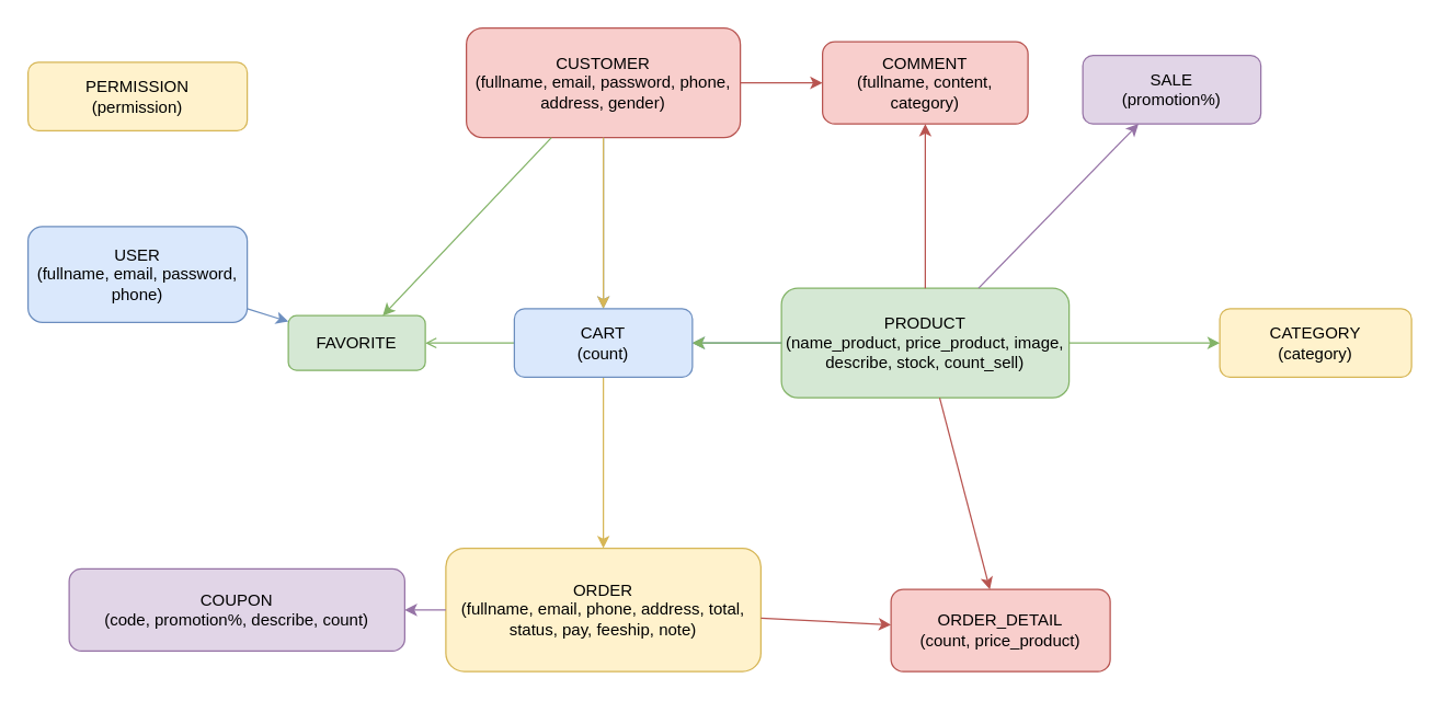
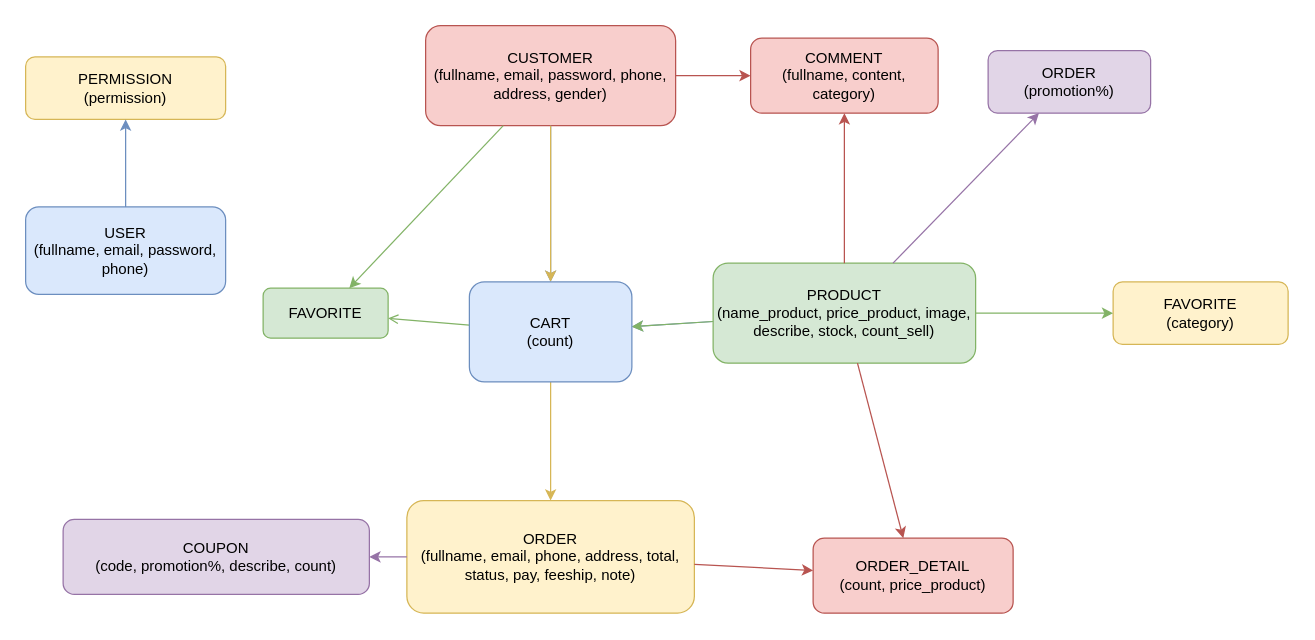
  <mxCell id="0" />
  <mxCell id="1" parent="0" />
  <mxCell id="2" value="USER&#10;(fullname, email, password, phone)" style="shape=rectangle;rounded=1;whiteSpace=wrap;fillColor=#dae8fc;strokeColor=#6c8ebf;" parent="1" vertex="1"><mxGeometry x="20" y="165" width="160" height="70" as="geometry" /></mxCell>
  <mxCell id="3" value="PERMISSION&#10;(permission)" style="shape=rectangle;rounded=1;whiteSpace=wrap;fillColor=#fff2cc;strokeColor=#d6b656;" parent="1" vertex="1"><mxGeometry x="20" y="45" width="160" height="50" as="geometry" /></mxCell>
  <mxCell id="4" value="CUSTOMER&#10;(fullname, email, password, phone, address, gender)" style="shape=rectangle;rounded=1;whiteSpace=wrap;fillColor=#f8cecc;strokeColor=#b85450;" parent="1" vertex="1"><mxGeometry x="340" y="20" width="200" height="80" as="geometry" /></mxCell>
  <mxCell id="5" value="PRODUCT&#10;(name_product, price_product, image, describe, stock, count_sell)" style="shape=rectangle;rounded=1;whiteSpace=wrap;fillColor=#d5e8d4;strokeColor=#82b366;" parent="1" vertex="1"><mxGeometry x="570" y="210" width="210" height="80" as="geometry" /></mxCell>
- <mxCell id="6" value="CATEGORY&#10;(category)" style="shape=rectangle;rounded=1;whiteSpace=wrap;fillColor=#fff2cc;strokeColor=#d6b656;" parent="1" vertex="1"><mxGeometry x="890" y="225" width="140" height="50" as="geometry" /></mxCell>
- <mxCell id="7" value="SALE&#10;(promotion%)" style="shape=rectangle;rounded=1;whiteSpace=wrap;fillColor=#e1d5e7;strokeColor=#9673a6;" parent="1" vertex="1"><mxGeometry x="790" y="40" width="130" height="50" as="geometry" /></mxCell>
+ <mxCell id="6" value="FAVORITE&#10;(category)" style="shape=rectangle;rounded=1;whiteSpace=wrap;fillColor=#fff2cc;strokeColor=#d6b656;" parent="1" vertex="1"><mxGeometry x="890" y="225" width="140" height="50" as="geometry" /></mxCell>
+ <mxCell id="7" value="ORDER&#10;(promotion%)" style="shape=rectangle;rounded=1;whiteSpace=wrap;fillColor=#e1d5e7;strokeColor=#9673a6;" parent="1" vertex="1"><mxGeometry x="790" y="40" width="130" height="50" as="geometry" /></mxCell>
  <mxCell id="8" value="COMMENT&#10;(fullname, content, category)" style="shape=rectangle;rounded=1;whiteSpace=wrap;fillColor=#f8cecc;strokeColor=#b85450;" parent="1" vertex="1"><mxGeometry x="600" y="30" width="150" height="60" as="geometry" /></mxCell>
  <mxCell id="9" value="FAVORITE" style="shape=rectangle;rounded=1;whiteSpace=wrap;fillColor=#d5e8d4;strokeColor=#82b366;" parent="1" vertex="1"><mxGeometry x="210" y="230" width="100" height="40" as="geometry" /></mxCell>
  <mxCell id="10" value="ORDER&#10;(fullname, email, phone, address, total, status, pay, feeship, note)" style="shape=rectangle;rounded=1;whiteSpace=wrap;fillColor=#fff2cc;strokeColor=#d6b656;" parent="1" vertex="1"><mxGeometry x="325" y="400" width="230" height="90" as="geometry" /></mxCell>
  <mxCell id="11" value="ORDER_DETAIL&#10;(count, price_product)" style="shape=rectangle;rounded=1;whiteSpace=wrap;fillColor=#f8cecc;strokeColor=#b85450;" parent="1" vertex="1"><mxGeometry x="650" y="430" width="160" height="60" as="geometry" /></mxCell>
  <mxCell id="12" value="COUPON&#10;(code, promotion%, describe, count)" style="shape=rectangle;rounded=1;whiteSpace=wrap;fillColor=#e1d5e7;strokeColor=#9673a6;" parent="1" vertex="1"><mxGeometry x="50" y="415" width="245" height="60" as="geometry" /></mxCell>
- <mxCell id="13" style="endArrow=classic;strokeColor=#6c8ebf;" parent="1" source="2" target="9" edge="1"><mxGeometry relative="1" as="geometry" /></mxCell>
+ <mxCell id="13" style="endArrow=classic;strokeColor=#6c8ebf;" parent="1" source="2" target="3" edge="1"><mxGeometry relative="1" as="geometry" /></mxCell>
  <mxCell id="14" style="endArrow=classic;strokeColor=#82b366;" parent="1" source="5" target="6" edge="1"><mxGeometry relative="1" as="geometry" /></mxCell>
  <mxCell id="15" style="endArrow=classic;strokeColor=#9673a6;" parent="1" source="5" target="7" edge="1"><mxGeometry relative="1" as="geometry" /></mxCell>
  <mxCell id="16" style="endArrow=classic;strokeColor=#b85450;" parent="1" source="5" target="8" edge="1"><mxGeometry relative="1" as="geometry" /></mxCell>
  <mxCell id="17" style="endArrow=classic;strokeColor=#b85450;" parent="1" source="4" target="8" edge="1"><mxGeometry relative="1" as="geometry" /></mxCell>
  <mxCell id="18" style="endArrow=classic;strokeColor=#6c8ebf;" parent="1" source="4" target="28" edge="1"><mxGeometry relative="1" as="geometry" /></mxCell>
  <mxCell id="19" style="endArrow=classic;strokeColor=#6c8ebf;" parent="1" source="5" target="28" edge="1"><mxGeometry relative="1" as="geometry" /></mxCell>
  <mxCell id="20" style="endArrow=classic;strokeColor=#82b366;" parent="1" source="4" target="9" edge="1"><mxGeometry relative="1" as="geometry" /></mxCell>
  <mxCell id="21" style="endArrow=open;strokeColor=#82b366;" parent="1" source="28" target="9" edge="1"><mxGeometry relative="1" as="geometry" /></mxCell>
  <mxCell id="22" style="endArrow=classic;strokeColor=#d6b656;" parent="1" source="28" target="10" edge="1"><mxGeometry relative="1" as="geometry" /></mxCell>
  <mxCell id="23" style="endArrow=classic;strokeColor=#9673a6;" parent="1" source="10" target="12" edge="1"><mxGeometry relative="1" as="geometry" /></mxCell>
  <mxCell id="24" style="endArrow=classic;strokeColor=#b85450;" parent="1" source="10" target="11" edge="1"><mxGeometry relative="1" as="geometry" /></mxCell>
  <mxCell id="25" style="endArrow=classic;strokeColor=#b85450;" parent="1" source="5" target="11" edge="1"><mxGeometry relative="1" as="geometry" /></mxCell>
  <mxCell id="26" value="" style="endArrow=classic;strokeColor=#d6b656;" parent="1" source="4" target="28" edge="1"><mxGeometry relative="1" as="geometry"><mxPoint x="479" y="130" as="sourcePoint" /><mxPoint x="618" y="420" as="targetPoint" /></mxGeometry></mxCell>
  <mxCell id="27" value="" style="endArrow=classic;strokeColor=#82b366;" parent="1" source="5" target="28" edge="1"><mxGeometry relative="1" as="geometry"><mxPoint x="570" y="250" as="sourcePoint" /><mxPoint x="340" y="250" as="targetPoint" /></mxGeometry></mxCell>
- <mxCell id="28" value="CART&#10;(count)" style="shape=rectangle;rounded=1;whiteSpace=wrap;fillColor=#dae8fc;strokeColor=#6c8ebf;" parent="1" vertex="1"><mxGeometry x="375" y="225" width="130" height="50" as="geometry" /></mxCell>
+ <mxCell id="28" value="CART&#10;(count)" style="shape=rectangle;rounded=1;whiteSpace=wrap;fillColor=#dae8fc;strokeColor=#6c8ebf;" parent="1" vertex="1"><mxGeometry x="375" y="225" width="130" height="80" as="geometry" /></mxCell>
